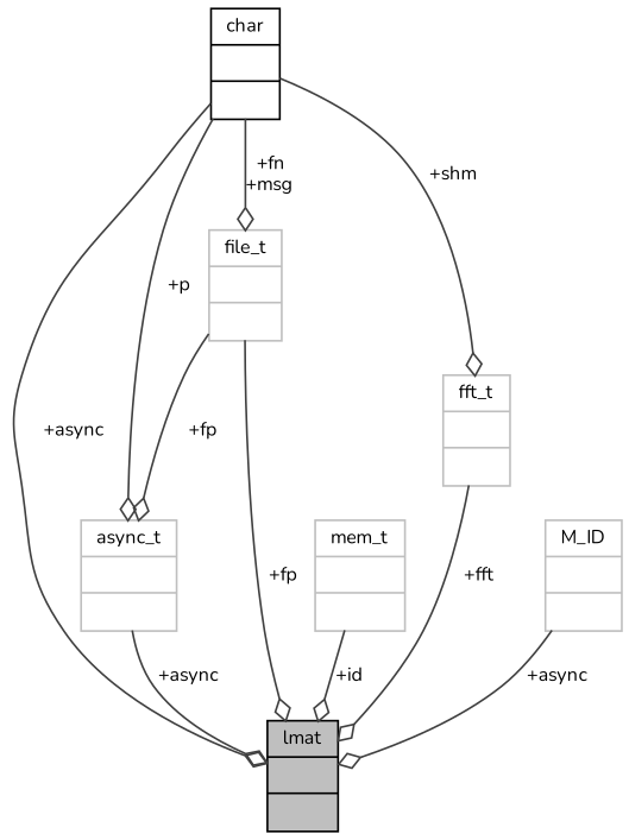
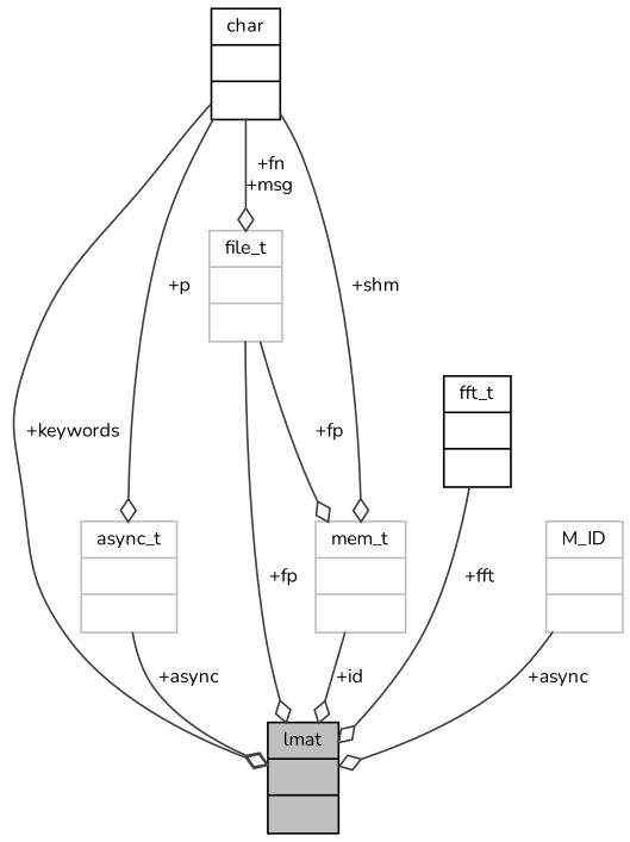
  digraph {
    fontname=Nunito
    node [color=grey75 fontname=Nunito fontsize=10 shape=record]
    edge [arrowhead=odiamond color=grey25 fontname=Nunito fontsize=10 labelfontname=Helvetica labelfontsize=10 style=solid]
    n1 [color=black fillcolor=grey75 fontcolor=black height=0.2 label="{lmat\n||}" style=filled width=0.4]
    n2 [height=0.2 label="{file_t\n||}" width=0.4]
    n3 [height=0.2 label="{async_t\n||}" width=0.4]
    n4 [color=black height=0.2 label="{char\n||}" width=0.4]
    n5 [height=0.2 label="{mem_t\n||}" width=0.4]
-   n6 [height=0.2 label="{fft_t\n||}" width=0.4]
+   n6 [color=black height=0.2 label="{fft_t\n||}" width=0.4]
    n7 [height=0.2 label="{M_ID\n||}" width=0.4]
    n2 -> n1 [label=" +fp"]
-   n2 -> n3 [label=" +fp"]
+   n2 -> n5 [label=" +fp"]
    n3 -> n1 [label=" +async"]
-   n4 -> n1 [label=" +async"]
+   n4 -> n1 [label=" +keywords"]
    n4 -> n2 [label=" +fn\n+msg"]
    n4 -> n3 [label=" +p"]
-   n4 -> n6 [label=" +shm"]
+   n4 -> n5 [label=" +shm"]
    n5 -> n1 [label=" +id"]
    n6 -> n1 [label=" +fft"]
    n7 -> n1 [label=" +async"]
  }
